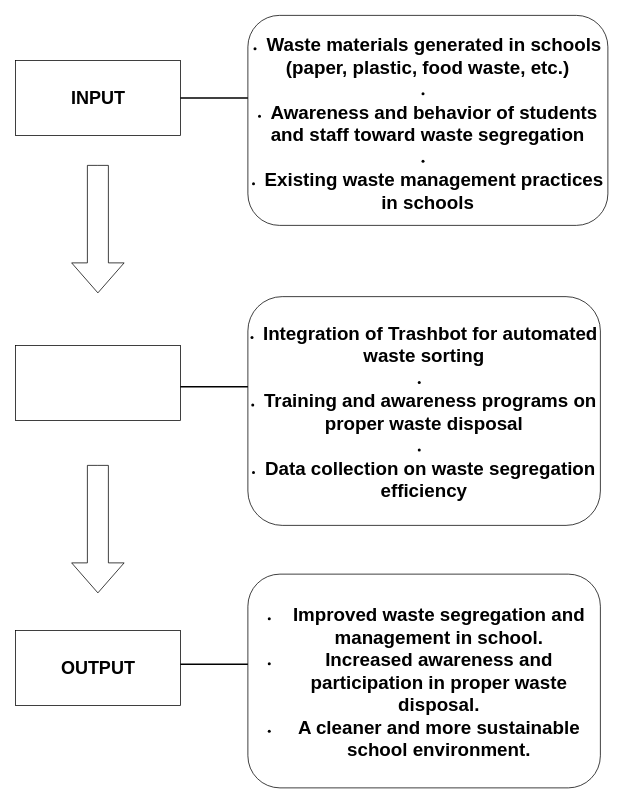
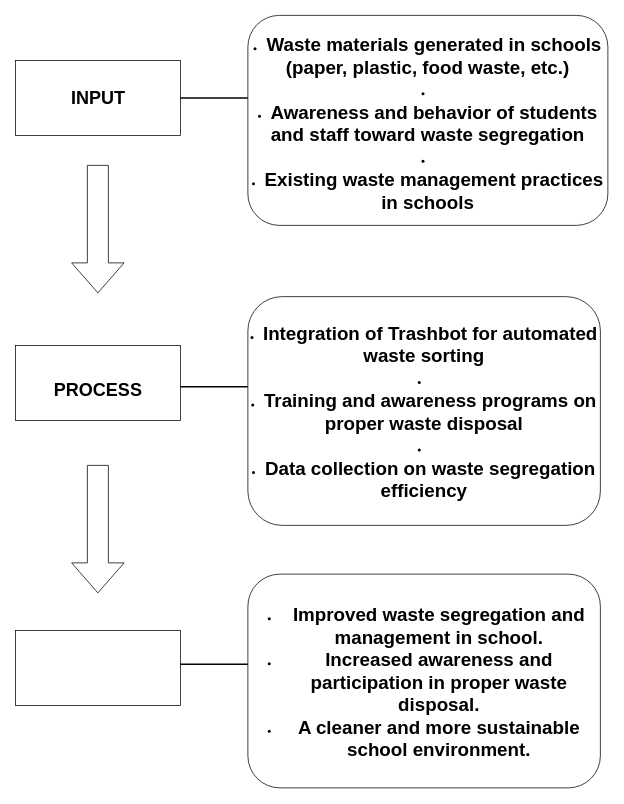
  <mxCell id="0" />
  <mxCell id="1" parent="0" />
  <mxCell id="2" value="" style="line;strokeWidth=2;html=1;" vertex="1" parent="1"><mxGeometry x="190" y="880" width="160" height="10" as="geometry" /></mxCell>
  <mxCell id="3" value="" style="line;strokeWidth=2;html=1;" vertex="1" parent="1"><mxGeometry x="200" y="510" width="160" height="10" as="geometry" /></mxCell>
  <mxCell id="4" value="" style="line;strokeWidth=2;html=1;" vertex="1" parent="1"><mxGeometry x="190" y="125" width="160" height="10" as="geometry" /></mxCell>
  <mxCell id="5" value="" style="rounded=0;whiteSpace=wrap;html=1;" vertex="1" parent="1"><mxGeometry x="20" y="80" width="220" height="100" as="geometry" /></mxCell>
  <mxCell id="6" value="" style="rounded=0;whiteSpace=wrap;html=1;" vertex="1" parent="1"><mxGeometry x="20" y="840" width="220" height="100" as="geometry" /></mxCell>
  <mxCell id="7" value="" style="rounded=0;whiteSpace=wrap;html=1;" vertex="1" parent="1"><mxGeometry x="20" y="460" width="220" height="100" as="geometry" /></mxCell>
  <mxCell id="8" value="INPUT" style="text;strokeColor=none;fillColor=none;html=1;fontSize=24;fontStyle=1;verticalAlign=middle;align=center;" vertex="1" parent="1"><mxGeometry x="20" y="100" width="220" height="60" as="geometry" /></mxCell>
- <mxCell id="10" value="OUTPUT" style="text;strokeColor=none;fillColor=none;html=1;fontSize=24;fontStyle=1;verticalAlign=middle;align=center;" vertex="1" parent="1"><mxGeometry x="80" y="870" width="100" height="40" as="geometry" /></mxCell>
+ <mxCell id="9" value="PROCESS" style="text;strokeColor=none;fillColor=none;html=1;fontSize=24;fontStyle=1;verticalAlign=middle;align=center;" vertex="1" parent="1"><mxGeometry x="80" y="500" width="100" height="40" as="geometry" /></mxCell>
  <mxCell id="11" value="&lt;b&gt;&lt;font style=&quot;font-size: 25px;&quot;&gt;&lt;br&gt;&lt;/font&gt;&lt;/b&gt;&lt;li data-end=&quot;1870&quot; data-start=&quot;1795&quot;&gt;&lt;b&gt;&lt;font style=&quot;font-size: 25px;&quot;&gt;Waste materials generated in schools (paper, plastic, food waste, etc.)&lt;/font&gt;&lt;/b&gt;&lt;/li&gt;&lt;li data-end=&quot;1947&quot; data-start=&quot;1874&quot;&gt;&lt;b&gt;&lt;font style=&quot;font-size: 25px;&quot;&gt;&lt;br&gt;&lt;/font&gt;&lt;/b&gt;&lt;/li&gt;&lt;li data-end=&quot;1947&quot; data-start=&quot;1874&quot;&gt;&lt;b&gt;&lt;font style=&quot;font-size: 25px;&quot;&gt;Awareness and behavior of students and staff toward waste segregation&lt;/font&gt;&lt;/b&gt;&lt;/li&gt;&lt;li data-end=&quot;2001&quot; data-start=&quot;1951&quot;&gt;&lt;b&gt;&lt;font style=&quot;font-size: 25px;&quot;&gt;&lt;br&gt;&lt;/font&gt;&lt;/b&gt;&lt;/li&gt;&lt;li data-end=&quot;2001&quot; data-start=&quot;1951&quot;&gt;&lt;b&gt;&lt;font style=&quot;font-size: 25px;&quot;&gt;Existing waste management practices in schools&lt;/font&gt;&lt;/b&gt;&lt;/li&gt;&lt;b&gt;&lt;font style=&quot;font-size: 19px;&quot;&gt;&lt;br&gt;&lt;/font&gt;&lt;/b&gt;" style="rounded=1;whiteSpace=wrap;html=1;" vertex="1" parent="1"><mxGeometry x="330" y="20" width="480" height="280" as="geometry" /></mxCell>
  <mxCell id="12" value="" style="html=1;shadow=0;dashed=0;align=center;verticalAlign=middle;shape=mxgraph.arrows2.arrow;dy=0.6;dx=40;direction=south;notch=0;" vertex="1" parent="1"><mxGeometry x="95" y="220" width="70" height="170" as="geometry" /></mxCell>
  <mxCell id="13" value="" style="html=1;shadow=0;dashed=0;align=center;verticalAlign=middle;shape=mxgraph.arrows2.arrow;dy=0.6;dx=40;direction=south;notch=0;" vertex="1" parent="1"><mxGeometry x="95" y="620" width="70" height="170" as="geometry" /></mxCell>
  <mxCell id="14" value="&lt;b&gt;&lt;font style=&quot;font-size: 25px;&quot;&gt;&lt;br&gt;&lt;/font&gt;&lt;/b&gt;&lt;li data-end=&quot;2083&quot; data-start=&quot;2024&quot;&gt;&lt;b&gt;&lt;font style=&quot;font-size: 25px;&quot;&gt;Integration of &lt;span data-end=&quot;2053&quot; data-start=&quot;2041&quot;&gt;Trashbot&lt;/span&gt; for automated waste sorting&lt;/font&gt;&lt;/b&gt;&lt;/li&gt;&lt;li data-end=&quot;2147&quot; data-start=&quot;2087&quot;&gt;&lt;b&gt;&lt;font style=&quot;font-size: 25px;&quot;&gt;&lt;br&gt;&lt;/font&gt;&lt;/b&gt;&lt;/li&gt;&lt;li data-end=&quot;2147&quot; data-start=&quot;2087&quot;&gt;&lt;b&gt;&lt;font style=&quot;font-size: 25px;&quot;&gt;Training and awareness programs on proper waste disposal&lt;/font&gt;&lt;/b&gt;&lt;/li&gt;&lt;li data-end=&quot;2202&quot; data-start=&quot;2151&quot;&gt;&lt;b&gt;&lt;font style=&quot;font-size: 25px;&quot;&gt;&lt;br&gt;&lt;/font&gt;&lt;/b&gt;&lt;/li&gt;&lt;li data-end=&quot;2202&quot; data-start=&quot;2151&quot;&gt;&lt;b&gt;&lt;font style=&quot;font-size: 25px;&quot;&gt;Data collection on waste segregation efficiency&lt;/font&gt;&lt;/b&gt;&lt;/li&gt;&lt;b&gt;&lt;font style=&quot;font-size: 25px;&quot;&gt;&lt;br&gt;&lt;/font&gt;&lt;/b&gt;" style="rounded=1;whiteSpace=wrap;html=1;" vertex="1" parent="1"><mxGeometry x="330" y="395" width="470" height="305" as="geometry" /></mxCell>
  <mxCell id="15" value="&lt;ul&gt;&lt;li&gt;&lt;b&gt;&lt;font style=&quot;font-size: 25px;&quot;&gt;Improved waste segregation and management in school.&lt;/font&gt;&lt;/b&gt;&lt;/li&gt;&lt;li&gt;&lt;b&gt;&lt;font style=&quot;font-size: 25px;&quot;&gt;Increased awareness and participation in proper waste disposal.&lt;/font&gt;&lt;/b&gt;&lt;/li&gt;&lt;li&gt;&lt;b&gt;&lt;font style=&quot;font-size: 25px;&quot;&gt;A cleaner and more sustainable school environment.&lt;/font&gt;&lt;/b&gt;&lt;/li&gt;&lt;/ul&gt;" style="rounded=1;whiteSpace=wrap;html=1;" vertex="1" parent="1"><mxGeometry x="330" y="765" width="470" height="285" as="geometry" /></mxCell>
